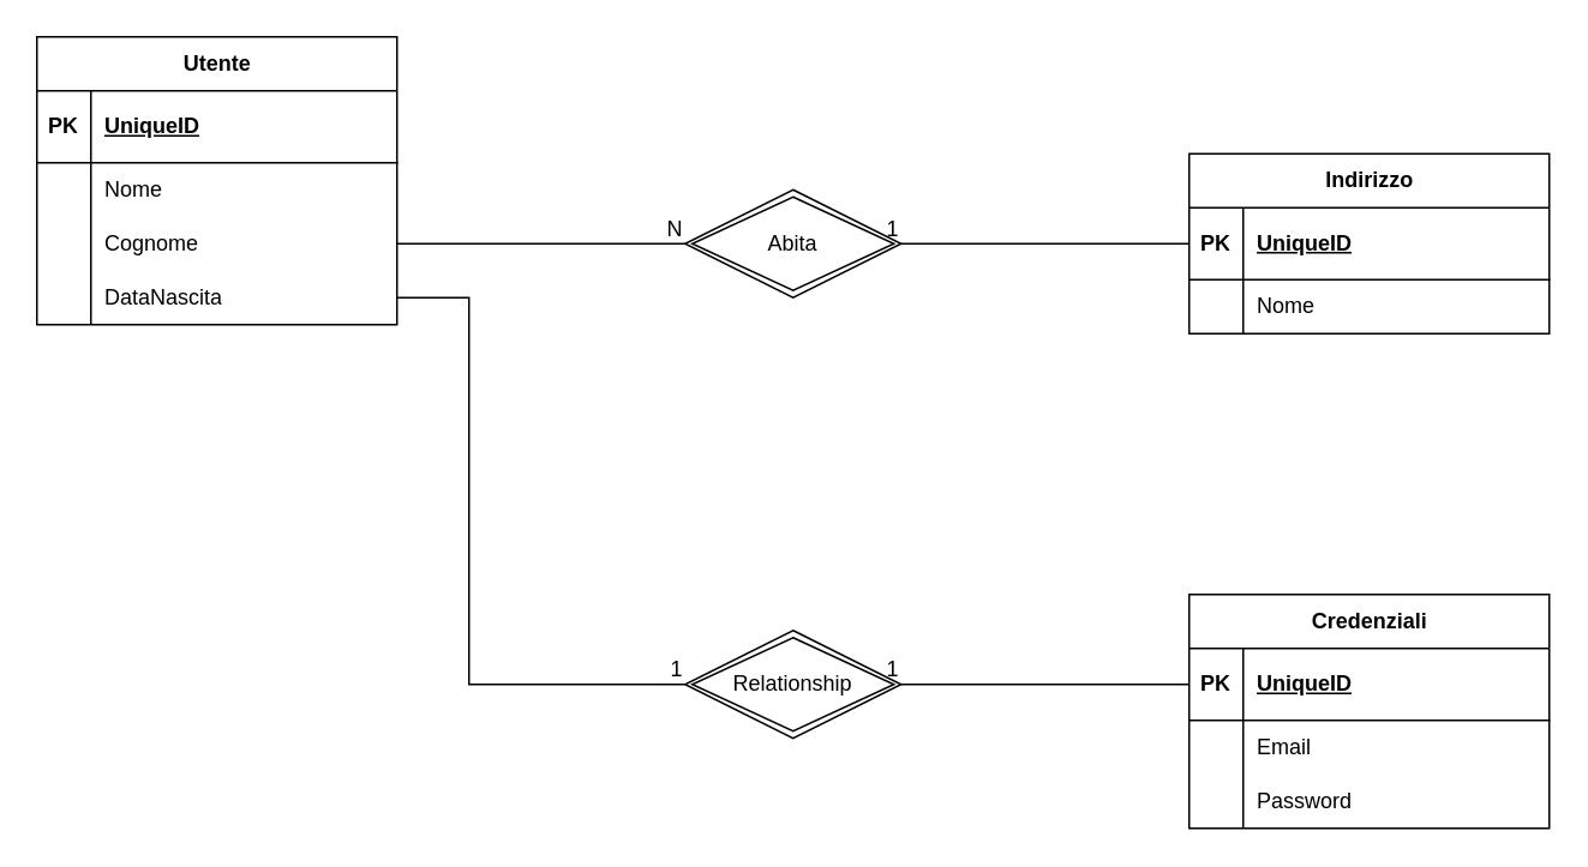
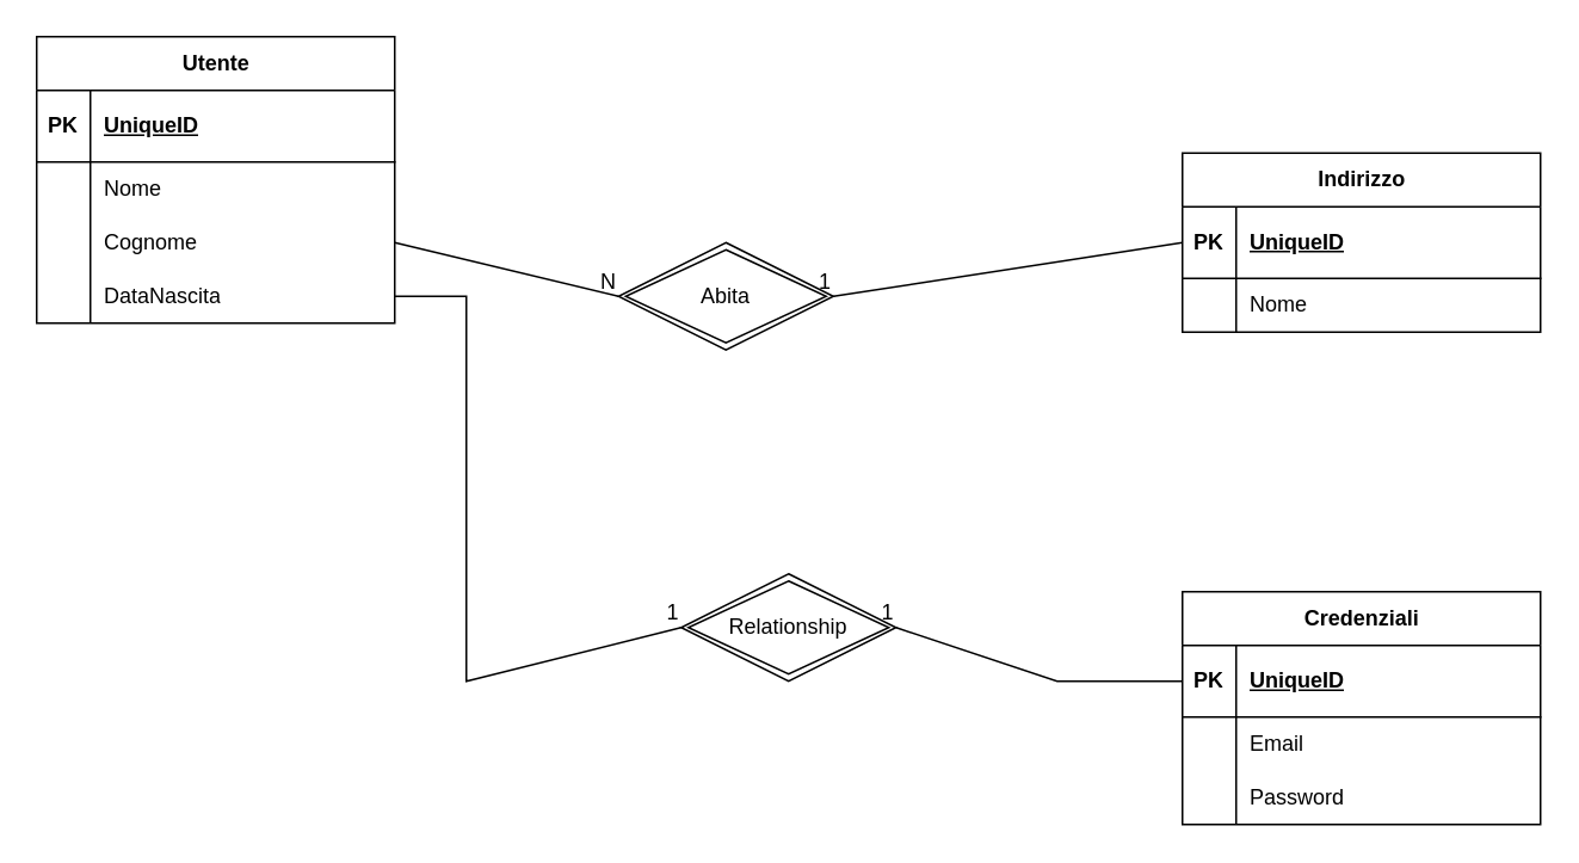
  <mxCell id="0" />
  <mxCell id="1" parent="0" />
  <mxCell id="2" value="Utente" style="shape=table;startSize=30;container=1;collapsible=1;childLayout=tableLayout;fixedRows=1;rowLines=0;fontStyle=1;align=center;resizeLast=1;html=1;" vertex="1" parent="1"><mxGeometry x="20" y="20" width="200" height="160" as="geometry" /></mxCell>
  <mxCell id="3" value="" style="shape=tableRow;horizontal=0;startSize=0;swimlaneHead=0;swimlaneBody=0;fillColor=none;collapsible=0;dropTarget=0;points=[[0,0.5],[1,0.5]];portConstraint=eastwest;top=0;left=0;right=0;bottom=1;" vertex="1" parent="2"><mxGeometry y="30" width="200" height="40" as="geometry" /></mxCell>
  <mxCell id="4" value="PK" style="shape=partialRectangle;connectable=0;fillColor=none;top=0;left=0;bottom=0;right=0;fontStyle=1;overflow=hidden;whiteSpace=wrap;html=1;" vertex="1" parent="3"><mxGeometry width="30" height="40" as="geometry"><mxRectangle width="30" height="40" as="alternateBounds" /></mxGeometry></mxCell>
  <mxCell id="5" value="UniqueID" style="shape=partialRectangle;connectable=0;fillColor=none;top=0;left=0;bottom=0;right=0;align=left;spacingLeft=6;fontStyle=5;overflow=hidden;whiteSpace=wrap;html=1;" vertex="1" parent="3"><mxGeometry x="30" width="170" height="40" as="geometry"><mxRectangle width="170" height="40" as="alternateBounds" /></mxGeometry></mxCell>
  <mxCell id="6" value="" style="shape=tableRow;horizontal=0;startSize=0;swimlaneHead=0;swimlaneBody=0;fillColor=none;collapsible=0;dropTarget=0;points=[[0,0.5],[1,0.5]];portConstraint=eastwest;top=0;left=0;right=0;bottom=0;" vertex="1" parent="2"><mxGeometry y="70" width="200" height="30" as="geometry" /></mxCell>
  <mxCell id="7" value="" style="shape=partialRectangle;connectable=0;fillColor=none;top=0;left=0;bottom=0;right=0;editable=1;overflow=hidden;whiteSpace=wrap;html=1;" vertex="1" parent="6"><mxGeometry width="30" height="30" as="geometry"><mxRectangle width="30" height="30" as="alternateBounds" /></mxGeometry></mxCell>
  <mxCell id="8" value="Nome&lt;br&gt;" style="shape=partialRectangle;connectable=0;fillColor=none;top=0;left=0;bottom=0;right=0;align=left;spacingLeft=6;overflow=hidden;whiteSpace=wrap;html=1;" vertex="1" parent="6"><mxGeometry x="30" width="170" height="30" as="geometry"><mxRectangle width="170" height="30" as="alternateBounds" /></mxGeometry></mxCell>
  <mxCell id="9" value="" style="shape=tableRow;horizontal=0;startSize=0;swimlaneHead=0;swimlaneBody=0;fillColor=none;collapsible=0;dropTarget=0;points=[[0,0.5],[1,0.5]];portConstraint=eastwest;top=0;left=0;right=0;bottom=0;" vertex="1" parent="2"><mxGeometry y="100" width="200" height="30" as="geometry" /></mxCell>
  <mxCell id="10" value="" style="shape=partialRectangle;connectable=0;fillColor=none;top=0;left=0;bottom=0;right=0;editable=1;overflow=hidden;whiteSpace=wrap;html=1;" vertex="1" parent="9"><mxGeometry width="30" height="30" as="geometry"><mxRectangle width="30" height="30" as="alternateBounds" /></mxGeometry></mxCell>
  <mxCell id="11" value="Cognome" style="shape=partialRectangle;connectable=0;fillColor=none;top=0;left=0;bottom=0;right=0;align=left;spacingLeft=6;overflow=hidden;whiteSpace=wrap;html=1;" vertex="1" parent="9"><mxGeometry x="30" width="170" height="30" as="geometry"><mxRectangle width="170" height="30" as="alternateBounds" /></mxGeometry></mxCell>
  <mxCell id="12" value="" style="shape=tableRow;horizontal=0;startSize=0;swimlaneHead=0;swimlaneBody=0;fillColor=none;collapsible=0;dropTarget=0;points=[[0,0.5],[1,0.5]];portConstraint=eastwest;top=0;left=0;right=0;bottom=0;" vertex="1" parent="2"><mxGeometry y="130" width="200" height="30" as="geometry" /></mxCell>
  <mxCell id="13" value="" style="shape=partialRectangle;connectable=0;fillColor=none;top=0;left=0;bottom=0;right=0;editable=1;overflow=hidden;whiteSpace=wrap;html=1;" vertex="1" parent="12"><mxGeometry width="30" height="30" as="geometry"><mxRectangle width="30" height="30" as="alternateBounds" /></mxGeometry></mxCell>
  <mxCell id="14" value="DataNascita" style="shape=partialRectangle;connectable=0;fillColor=none;top=0;left=0;bottom=0;right=0;align=left;spacingLeft=6;overflow=hidden;whiteSpace=wrap;html=1;" vertex="1" parent="12"><mxGeometry x="30" width="170" height="30" as="geometry"><mxRectangle width="170" height="30" as="alternateBounds" /></mxGeometry></mxCell>
- <mxCell id="15" value="Abita" style="shape=rhombus;double=1;perimeter=rhombusPerimeter;whiteSpace=wrap;html=1;align=center;" vertex="1" parent="1"><mxGeometry x="380" y="105" width="120" height="60" as="geometry" /></mxCell>
+ <mxCell id="15" value="Abita" style="shape=rhombus;double=1;perimeter=rhombusPerimeter;whiteSpace=wrap;html=1;align=center;" vertex="1" parent="1"><mxGeometry x="345" y="135" width="120" height="60" as="geometry" /></mxCell>
  <mxCell id="16" value="" style="endArrow=none;html=1;rounded=0;entryX=1;entryY=0.5;entryDx=0;entryDy=0;exitX=0;exitY=0.5;exitDx=0;exitDy=0;" edge="1" parent="1" target="15" source="19"><mxGeometry relative="1" as="geometry"><mxPoint x="650" y="160" as="sourcePoint" /><mxPoint x="600" y="210" as="targetPoint" /></mxGeometry></mxCell>
  <mxCell id="17" value="1" style="resizable=0;html=1;whiteSpace=wrap;align=right;verticalAlign=bottom;" connectable="0" vertex="1" parent="16"><mxGeometry x="1" relative="1" as="geometry" /></mxCell>
  <mxCell id="18" value="Indirizzo" style="shape=table;startSize=30;container=1;collapsible=1;childLayout=tableLayout;fixedRows=1;rowLines=0;fontStyle=1;align=center;resizeLast=1;html=1;" vertex="1" parent="1"><mxGeometry x="660" y="85" width="200" height="100" as="geometry"><mxRectangle x="720" y="225" width="90" height="30" as="alternateBounds" /></mxGeometry></mxCell>
  <mxCell id="19" value="" style="shape=tableRow;horizontal=0;startSize=0;swimlaneHead=0;swimlaneBody=0;fillColor=none;collapsible=0;dropTarget=0;points=[[0,0.5],[1,0.5]];portConstraint=eastwest;top=0;left=0;right=0;bottom=1;" vertex="1" parent="18"><mxGeometry y="30" width="200" height="40" as="geometry" /></mxCell>
  <mxCell id="20" value="PK" style="shape=partialRectangle;connectable=0;fillColor=none;top=0;left=0;bottom=0;right=0;fontStyle=1;overflow=hidden;whiteSpace=wrap;html=1;" vertex="1" parent="19"><mxGeometry width="30" height="40" as="geometry"><mxRectangle width="30" height="40" as="alternateBounds" /></mxGeometry></mxCell>
  <mxCell id="21" value="UniqueID" style="shape=partialRectangle;connectable=0;fillColor=none;top=0;left=0;bottom=0;right=0;align=left;spacingLeft=6;fontStyle=5;overflow=hidden;whiteSpace=wrap;html=1;" vertex="1" parent="19"><mxGeometry x="30" width="170" height="40" as="geometry"><mxRectangle width="170" height="40" as="alternateBounds" /></mxGeometry></mxCell>
  <mxCell id="22" value="" style="shape=tableRow;horizontal=0;startSize=0;swimlaneHead=0;swimlaneBody=0;fillColor=none;collapsible=0;dropTarget=0;points=[[0,0.5],[1,0.5]];portConstraint=eastwest;top=0;left=0;right=0;bottom=0;" vertex="1" parent="18"><mxGeometry y="70" width="200" height="30" as="geometry" /></mxCell>
  <mxCell id="23" value="" style="shape=partialRectangle;connectable=0;fillColor=none;top=0;left=0;bottom=0;right=0;editable=1;overflow=hidden;whiteSpace=wrap;html=1;" vertex="1" parent="22"><mxGeometry width="30" height="30" as="geometry"><mxRectangle width="30" height="30" as="alternateBounds" /></mxGeometry></mxCell>
  <mxCell id="24" value="Nome&lt;br&gt;" style="shape=partialRectangle;connectable=0;fillColor=none;top=0;left=0;bottom=0;right=0;align=left;spacingLeft=6;overflow=hidden;whiteSpace=wrap;html=1;" vertex="1" parent="22"><mxGeometry x="30" width="170" height="30" as="geometry"><mxRectangle width="170" height="30" as="alternateBounds" /></mxGeometry></mxCell>
  <mxCell id="25" value="" style="endArrow=none;html=1;rounded=0;exitX=1;exitY=0.5;exitDx=0;exitDy=0;entryX=0;entryY=0.5;entryDx=0;entryDy=0;" edge="1" parent="1" target="15" source="9"><mxGeometry relative="1" as="geometry"><mxPoint x="490" y="210" as="sourcePoint" /><mxPoint x="290" y="225" as="targetPoint" /></mxGeometry></mxCell>
  <mxCell id="26" value="N" style="resizable=0;html=1;whiteSpace=wrap;align=right;verticalAlign=bottom;" connectable="0" vertex="1" parent="25"><mxGeometry x="1" relative="1" as="geometry" /></mxCell>
- <mxCell id="27" value="Relationship" style="shape=rhombus;double=1;perimeter=rhombusPerimeter;whiteSpace=wrap;html=1;align=center;" vertex="1" parent="1"><mxGeometry x="380" y="350" width="120" height="60" as="geometry" /></mxCell>
+ <mxCell id="27" value="Relationship" style="shape=rhombus;double=1;perimeter=rhombusPerimeter;whiteSpace=wrap;html=1;align=center;" vertex="1" parent="1"><mxGeometry x="380" y="320" width="120" height="60" as="geometry" /></mxCell>
  <mxCell id="28" value="" style="endArrow=none;html=1;rounded=0;entryX=0;entryY=0.5;entryDx=0;entryDy=0;" edge="1" parent="1" target="27"><mxGeometry relative="1" as="geometry"><mxPoint x="220" y="165" as="sourcePoint" /><mxPoint x="390" y="145" as="targetPoint" /><Array as="points"><mxPoint x="260" y="165" /><mxPoint x="260" y="380" /></Array></mxGeometry></mxCell>
  <mxCell id="29" value="1" style="resizable=0;html=1;whiteSpace=wrap;align=right;verticalAlign=bottom;" connectable="0" vertex="1" parent="28"><mxGeometry x="1" relative="1" as="geometry" /></mxCell>
  <mxCell id="30" value="" style="endArrow=none;html=1;rounded=0;entryX=1;entryY=0.5;entryDx=0;entryDy=0;exitX=0;exitY=0.5;exitDx=0;exitDy=0;" edge="1" parent="1" source="33" target="27"><mxGeometry relative="1" as="geometry"><mxPoint x="640" y="380" as="sourcePoint" /><mxPoint x="390" y="390" as="targetPoint" /><Array as="points"><mxPoint x="590" y="380" /></Array></mxGeometry></mxCell>
  <mxCell id="31" value="1" style="resizable=0;html=1;whiteSpace=wrap;align=right;verticalAlign=bottom;" connectable="0" vertex="1" parent="30"><mxGeometry x="1" relative="1" as="geometry" /></mxCell>
  <mxCell id="32" value="Credenziali" style="shape=table;startSize=30;container=1;collapsible=1;childLayout=tableLayout;fixedRows=1;rowLines=0;fontStyle=1;align=center;resizeLast=1;html=1;" vertex="1" parent="1"><mxGeometry x="660" y="330" width="200" height="130" as="geometry"><mxRectangle x="720" y="225" width="90" height="30" as="alternateBounds" /></mxGeometry></mxCell>
  <mxCell id="33" value="" style="shape=tableRow;horizontal=0;startSize=0;swimlaneHead=0;swimlaneBody=0;fillColor=none;collapsible=0;dropTarget=0;points=[[0,0.5],[1,0.5]];portConstraint=eastwest;top=0;left=0;right=0;bottom=1;" vertex="1" parent="32"><mxGeometry y="30" width="200" height="40" as="geometry" /></mxCell>
  <mxCell id="34" value="PK" style="shape=partialRectangle;connectable=0;fillColor=none;top=0;left=0;bottom=0;right=0;fontStyle=1;overflow=hidden;whiteSpace=wrap;html=1;" vertex="1" parent="33"><mxGeometry width="30" height="40" as="geometry"><mxRectangle width="30" height="40" as="alternateBounds" /></mxGeometry></mxCell>
  <mxCell id="35" value="UniqueID" style="shape=partialRectangle;connectable=0;fillColor=none;top=0;left=0;bottom=0;right=0;align=left;spacingLeft=6;fontStyle=5;overflow=hidden;whiteSpace=wrap;html=1;" vertex="1" parent="33"><mxGeometry x="30" width="170" height="40" as="geometry"><mxRectangle width="170" height="40" as="alternateBounds" /></mxGeometry></mxCell>
  <mxCell id="36" value="" style="shape=tableRow;horizontal=0;startSize=0;swimlaneHead=0;swimlaneBody=0;fillColor=none;collapsible=0;dropTarget=0;points=[[0,0.5],[1,0.5]];portConstraint=eastwest;top=0;left=0;right=0;bottom=0;" vertex="1" parent="32"><mxGeometry y="70" width="200" height="30" as="geometry" /></mxCell>
  <mxCell id="37" value="" style="shape=partialRectangle;connectable=0;fillColor=none;top=0;left=0;bottom=0;right=0;editable=1;overflow=hidden;whiteSpace=wrap;html=1;" vertex="1" parent="36"><mxGeometry width="30" height="30" as="geometry"><mxRectangle width="30" height="30" as="alternateBounds" /></mxGeometry></mxCell>
  <mxCell id="38" value="Email" style="shape=partialRectangle;connectable=0;fillColor=none;top=0;left=0;bottom=0;right=0;align=left;spacingLeft=6;overflow=hidden;whiteSpace=wrap;html=1;" vertex="1" parent="36"><mxGeometry x="30" width="170" height="30" as="geometry"><mxRectangle width="170" height="30" as="alternateBounds" /></mxGeometry></mxCell>
  <mxCell id="39" value="" style="shape=tableRow;horizontal=0;startSize=0;swimlaneHead=0;swimlaneBody=0;fillColor=none;collapsible=0;dropTarget=0;points=[[0,0.5],[1,0.5]];portConstraint=eastwest;top=0;left=0;right=0;bottom=0;" vertex="1" parent="32"><mxGeometry y="100" width="200" height="30" as="geometry" /></mxCell>
  <mxCell id="40" value="" style="shape=partialRectangle;connectable=0;fillColor=none;top=0;left=0;bottom=0;right=0;editable=1;overflow=hidden;whiteSpace=wrap;html=1;" vertex="1" parent="39"><mxGeometry width="30" height="30" as="geometry"><mxRectangle width="30" height="30" as="alternateBounds" /></mxGeometry></mxCell>
  <mxCell id="41" value="Password" style="shape=partialRectangle;connectable=0;fillColor=none;top=0;left=0;bottom=0;right=0;align=left;spacingLeft=6;overflow=hidden;whiteSpace=wrap;html=1;" vertex="1" parent="39"><mxGeometry x="30" width="170" height="30" as="geometry"><mxRectangle width="170" height="30" as="alternateBounds" /></mxGeometry></mxCell>
